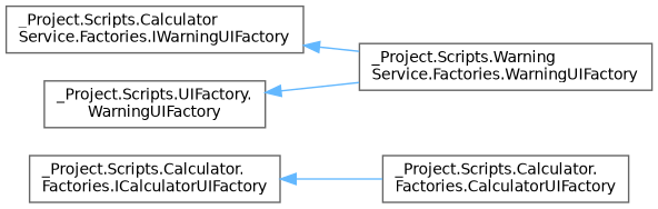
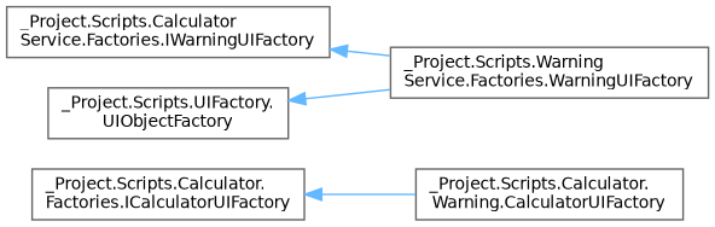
  digraph {
    rankdir=LR
    node [color=grey40 fillcolor=white fontname=Helvetica fontsize=10 shape=box style=filled]
    edge [color=steelblue1 dir=back fontname=Helvetica fontsize=10 labelfontname=Helvetica labelfontsize=10 style=solid]
    n1 [height=0.2 label="_Project.Scripts.Calculator.\lFactories.ICalculatorUIFactory" width=0.4]
-   n2 [height=0.2 label="_Project.Scripts.Calculator.\lFactories.CalculatorUIFactory" width=0.4]
+   n2 [height=0.2 label="_Project.Scripts.Calculator.\lWarning.CalculatorUIFactory" width=0.4]
    n3 [height=0.2 label="_Project.Scripts.Calculator\lService.Factories.IWarningUIFactory" width=0.4]
    n4 [height=0.2 label="_Project.Scripts.Warning\lService.Factories.WarningUIFactory" width=0.4]
-   n5 [height=0.2 label="_Project.Scripts.UIFactory.\lWarningUIFactory" width=0.4]
+   n5 [height=0.2 label="_Project.Scripts.UIFactory.\lUIObjectFactory" width=0.4]
    n1 -> n2
    n3 -> n4
    n5 -> n4
  }
